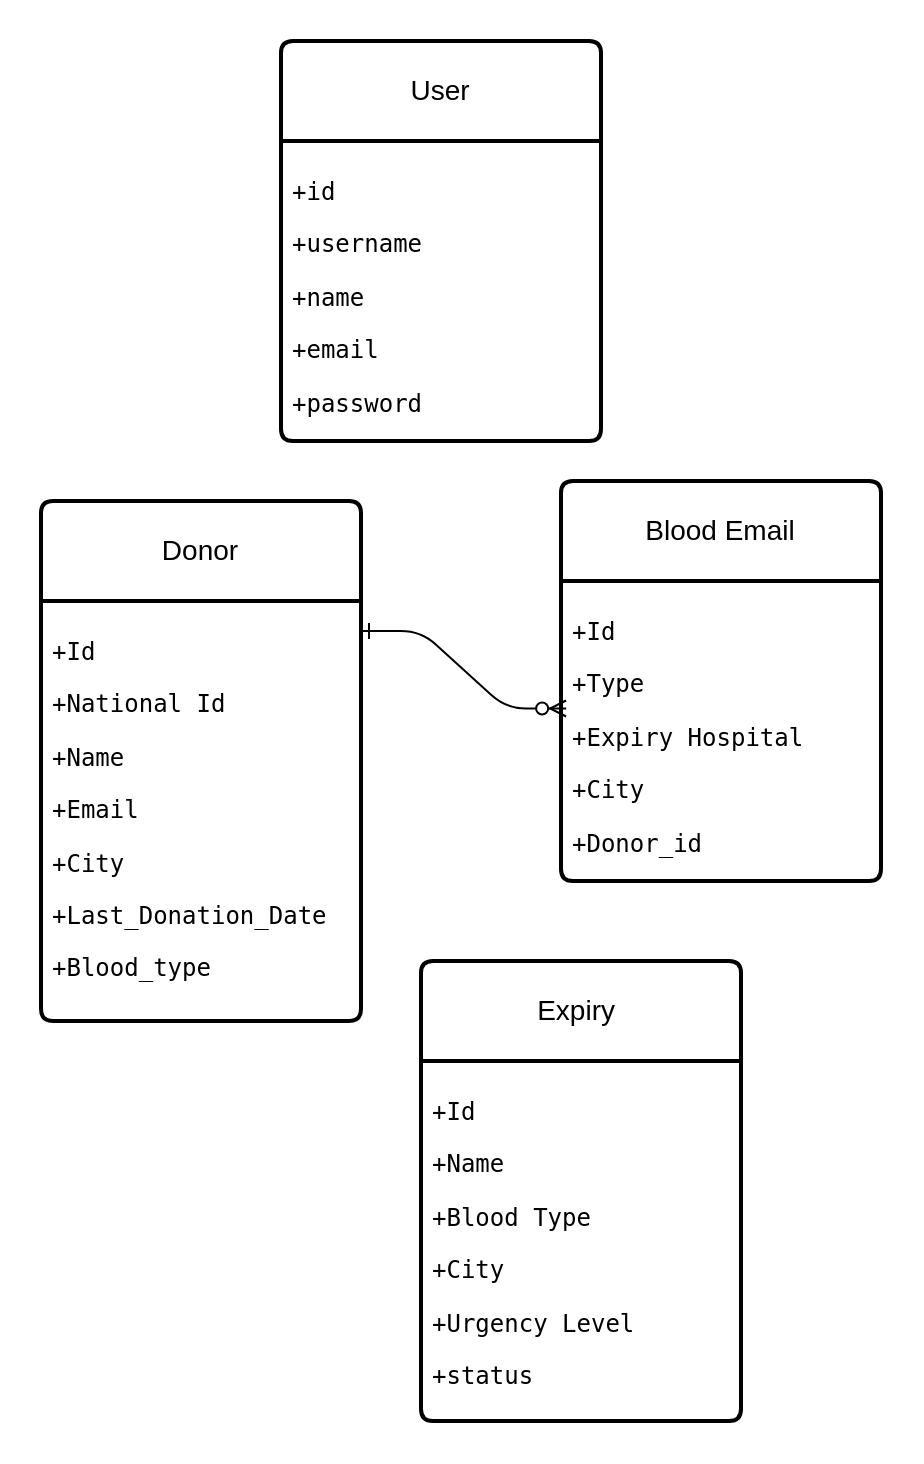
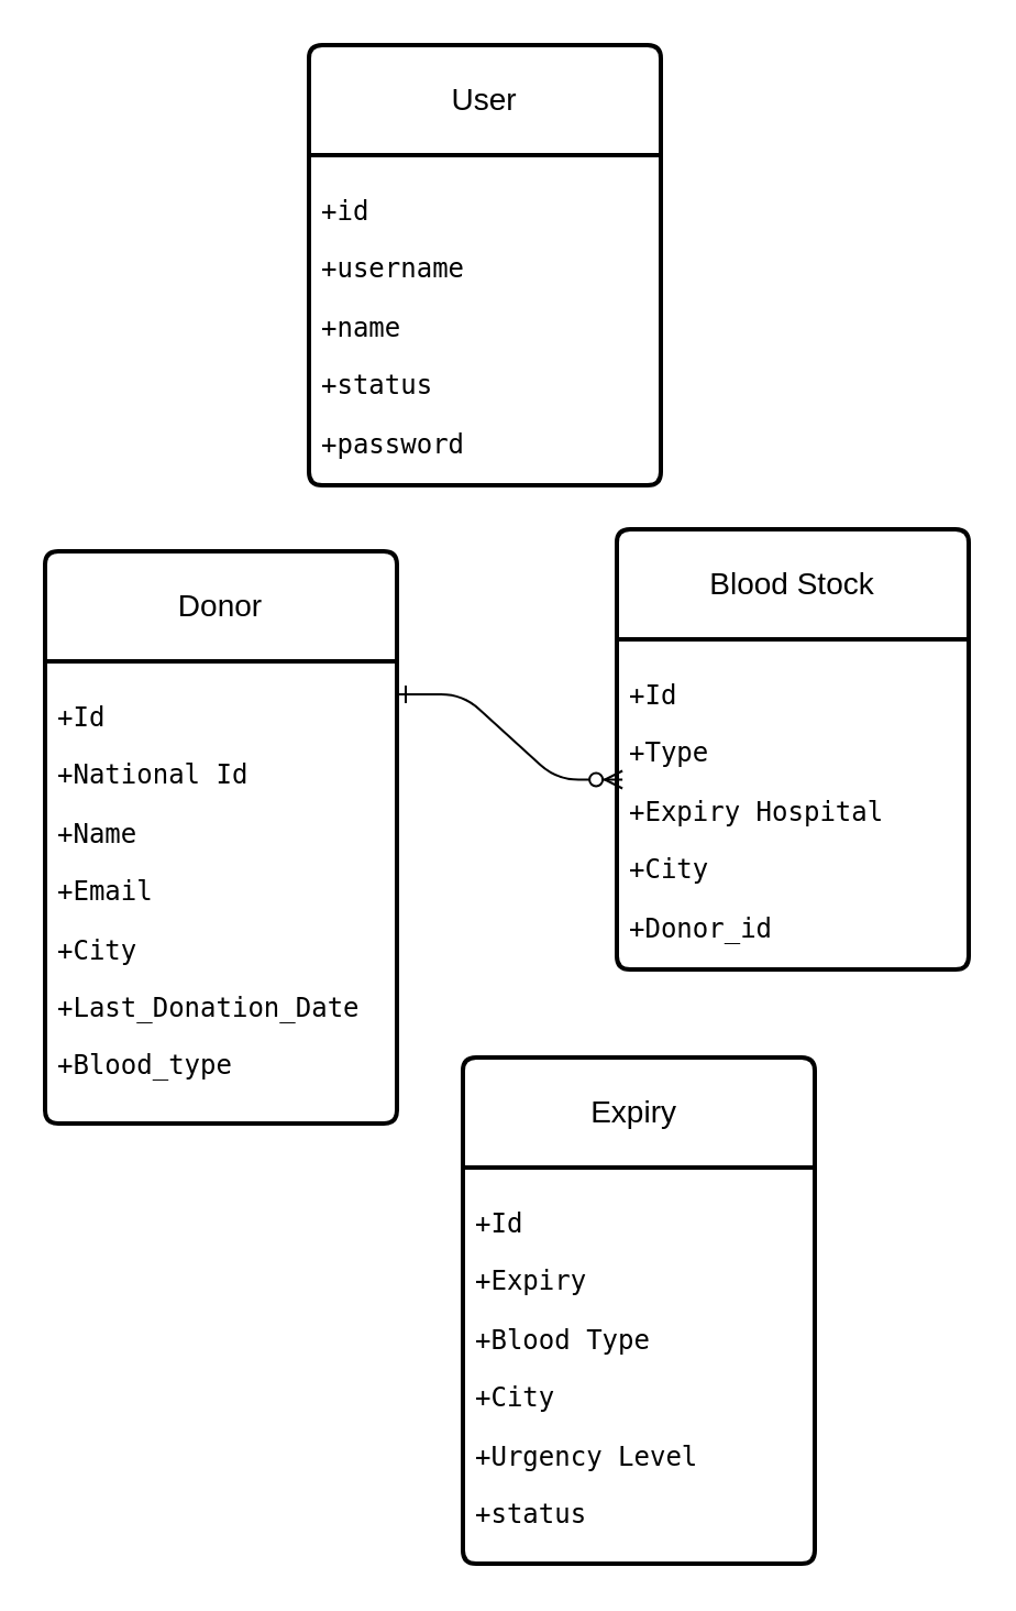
  <mxCell id="0" />
  <mxCell id="1" parent="0" />
  <mxCell id="2" value="" style="edgeStyle=entityRelationEdgeStyle;endArrow=ERzeroToMany;startArrow=ERone;endFill=1;startFill=0;entryX=0.016;entryY=0.425;entryDx=0;entryDy=0;entryPerimeter=0;" edge="1" parent="1" target="6"><mxGeometry width="100" height="100" relative="1" as="geometry"><mxPoint x="180" y="315" as="sourcePoint" /><mxPoint x="270" y="355" as="targetPoint" /></mxGeometry></mxCell>
  <mxCell id="3" value="Donor" style="swimlane;childLayout=stackLayout;horizontal=1;startSize=50;horizontalStack=0;rounded=1;fontSize=14;fontStyle=0;strokeWidth=2;resizeParent=0;resizeLast=1;shadow=0;dashed=0;align=center;arcSize=4;whiteSpace=wrap;html=1;" vertex="1" parent="1"><mxGeometry x="20" y="250" width="160" height="260" as="geometry" /></mxCell>
  <mxCell id="4" value="&lt;pre&gt;&lt;span style=&quot;background-color: light-dark(transparent, rgb(0, 0, 0));&quot;&gt;&lt;font style=&quot;color: light-dark(rgb(0, 0, 0), rgb(255, 255, 255));&quot;&gt;+Id&lt;/font&gt;&lt;/span&gt;&lt;/pre&gt;&lt;pre&gt;&lt;span style=&quot;background-color: light-dark(transparent, rgb(0, 0, 0));&quot;&gt;&lt;font style=&quot;color: light-dark(rgb(0, 0, 0), rgb(255, 255, 255));&quot;&gt;+National Id&lt;/font&gt;&lt;/span&gt;&lt;/pre&gt;&lt;pre&gt;&lt;span style=&quot;background-color: light-dark(transparent, rgb(0, 0, 0));&quot;&gt;&lt;font style=&quot;color: light-dark(rgb(0, 0, 0), rgb(255, 255, 255));&quot;&gt;+Name&lt;/font&gt;&lt;/span&gt;&lt;/pre&gt;&lt;pre&gt;&lt;span style=&quot;background-color: light-dark(transparent, rgb(0, 0, 0));&quot;&gt;&lt;font style=&quot;color: light-dark(rgb(0, 0, 0), rgb(255, 255, 255));&quot;&gt;+Email&lt;/font&gt;&lt;/span&gt;&lt;/pre&gt;&lt;pre&gt;&lt;span style=&quot;background-color: light-dark(transparent, rgb(0, 0, 0));&quot;&gt;&lt;font style=&quot;color: light-dark(rgb(0, 0, 0), rgb(255, 255, 255));&quot;&gt;+City&lt;/font&gt;&lt;/span&gt;&lt;/pre&gt;&lt;pre&gt;&lt;span style=&quot;background-color: light-dark(transparent, rgb(0, 0, 0));&quot;&gt;&lt;font style=&quot;color: light-dark(rgb(0, 0, 0), rgb(255, 255, 255));&quot;&gt;+Last_Donation_Date&lt;/font&gt;&lt;/span&gt;&lt;/pre&gt;&lt;pre&gt;&lt;span style=&quot;background-color: light-dark(transparent, rgb(0, 0, 0));&quot;&gt;&lt;font style=&quot;color: light-dark(rgb(0, 0, 0), rgb(255, 255, 255));&quot;&gt;+Blood_type&lt;/font&gt;&lt;/span&gt;&lt;/pre&gt;" style="align=left;strokeColor=none;fillColor=none;spacingLeft=4;spacingRight=4;fontSize=12;verticalAlign=top;resizable=0;rotatable=0;part=1;html=1;whiteSpace=wrap;" vertex="1" parent="3"><mxGeometry y="50" width="160" height="210" as="geometry" /></mxCell>
- <mxCell id="5" value="Blood Email" style="swimlane;childLayout=stackLayout;horizontal=1;startSize=50;horizontalStack=0;rounded=1;fontSize=14;fontStyle=0;strokeWidth=2;resizeParent=0;resizeLast=1;shadow=0;dashed=0;align=center;arcSize=4;whiteSpace=wrap;html=1;" vertex="1" parent="1"><mxGeometry x="280" y="240" width="160" height="200" as="geometry" /></mxCell>
+ <mxCell id="5" value="Blood Stock" style="swimlane;childLayout=stackLayout;horizontal=1;startSize=50;horizontalStack=0;rounded=1;fontSize=14;fontStyle=0;strokeWidth=2;resizeParent=0;resizeLast=1;shadow=0;dashed=0;align=center;arcSize=4;whiteSpace=wrap;html=1;" vertex="1" parent="1"><mxGeometry x="280" y="240" width="160" height="200" as="geometry" /></mxCell>
  <mxCell id="6" value="&lt;pre&gt;&lt;span style=&quot;background-color: light-dark(transparent, rgb(0, 0, 0));&quot;&gt;&lt;font style=&quot;color: light-dark(rgb(0, 0, 0), rgb(255, 255, 255));&quot;&gt;+Id&lt;/font&gt;&lt;/span&gt;&lt;/pre&gt;&lt;pre&gt;&lt;span style=&quot;background-color: light-dark(transparent, rgb(0, 0, 0));&quot;&gt;&lt;font style=&quot;color: light-dark(rgb(0, 0, 0), rgb(255, 255, 255));&quot;&gt;+Type&lt;/font&gt;&lt;/span&gt;&lt;/pre&gt;&lt;pre&gt;&lt;span style=&quot;background-color: light-dark(transparent, rgb(0, 0, 0));&quot;&gt;&lt;font style=&quot;color: light-dark(rgb(0, 0, 0), rgb(255, 255, 255));&quot;&gt;+Expiry Hospital&lt;/font&gt;&lt;/span&gt;&lt;/pre&gt;&lt;pre&gt;&lt;span style=&quot;background-color: light-dark(transparent, rgb(0, 0, 0));&quot;&gt;&lt;font style=&quot;color: light-dark(rgb(0, 0, 0), rgb(255, 255, 255));&quot;&gt;+City&lt;/font&gt;&lt;/span&gt;&lt;/pre&gt;&lt;pre&gt;&lt;span style=&quot;background-color: light-dark(transparent, rgb(0, 0, 0));&quot;&gt;&lt;font style=&quot;color: light-dark(rgb(0, 0, 0), rgb(255, 255, 255));&quot;&gt;+Donor_id&lt;/font&gt;&lt;/span&gt;&lt;/pre&gt;" style="align=left;strokeColor=none;fillColor=none;spacingLeft=4;spacingRight=4;fontSize=12;verticalAlign=top;resizable=0;rotatable=0;part=1;html=1;whiteSpace=wrap;" vertex="1" parent="5"><mxGeometry y="50" width="160" height="150" as="geometry" /></mxCell>
  <mxCell id="7" value="Expiry&amp;nbsp;" style="swimlane;childLayout=stackLayout;horizontal=1;startSize=50;horizontalStack=0;rounded=1;fontSize=14;fontStyle=0;strokeWidth=2;resizeParent=0;resizeLast=1;shadow=0;dashed=0;align=center;arcSize=4;whiteSpace=wrap;html=1;" vertex="1" parent="1"><mxGeometry x="210" y="480" width="160" height="230" as="geometry" /></mxCell>
- <mxCell id="8" value="&lt;pre&gt;&lt;span style=&quot;background-color: light-dark(transparent, rgb(0, 0, 0));&quot;&gt;&lt;font style=&quot;color: light-dark(rgb(0, 0, 0), rgb(255, 255, 255));&quot;&gt;+Id&lt;/font&gt;&lt;/span&gt;&lt;/pre&gt;&lt;pre&gt;&lt;span style=&quot;background-color: light-dark(transparent, rgb(0, 0, 0));&quot;&gt;&lt;font style=&quot;color: light-dark(rgb(0, 0, 0), rgb(255, 255, 255));&quot;&gt;+Name&lt;/font&gt;&lt;/span&gt;&lt;/pre&gt;&lt;pre&gt;&lt;span style=&quot;background-color: light-dark(transparent, rgb(0, 0, 0));&quot;&gt;&lt;font style=&quot;color: light-dark(rgb(0, 0, 0), rgb(255, 255, 255));&quot;&gt;+Blood Type&lt;/font&gt;&lt;/span&gt;&lt;/pre&gt;&lt;pre&gt;&lt;span style=&quot;background-color: light-dark(transparent, rgb(0, 0, 0));&quot;&gt;&lt;font style=&quot;color: light-dark(rgb(0, 0, 0), rgb(255, 255, 255));&quot;&gt;+City&lt;/font&gt;&lt;/span&gt;&lt;/pre&gt;&lt;pre&gt;&lt;span style=&quot;background-color: light-dark(transparent, rgb(0, 0, 0));&quot;&gt;&lt;font style=&quot;color: light-dark(rgb(0, 0, 0), rgb(255, 255, 255));&quot;&gt;+Urgency Level&lt;/font&gt;&lt;/span&gt;&lt;/pre&gt;&lt;pre&gt;&lt;span style=&quot;background-color: light-dark(transparent, rgb(0, 0, 0));&quot;&gt;&lt;font style=&quot;color: light-dark(rgb(0, 0, 0), rgb(255, 255, 255));&quot;&gt;+status&lt;/font&gt;&lt;/span&gt;&lt;/pre&gt;" style="align=left;strokeColor=none;fillColor=none;spacingLeft=4;spacingRight=4;fontSize=12;verticalAlign=top;resizable=0;rotatable=0;part=1;html=1;whiteSpace=wrap;" vertex="1" parent="7"><mxGeometry y="50" width="160" height="180" as="geometry" /></mxCell>
+ <mxCell id="8" value="&lt;pre&gt;&lt;span style=&quot;background-color: light-dark(transparent, rgb(0, 0, 0));&quot;&gt;&lt;font style=&quot;color: light-dark(rgb(0, 0, 0), rgb(255, 255, 255));&quot;&gt;+Id&lt;/font&gt;&lt;/span&gt;&lt;/pre&gt;&lt;pre&gt;&lt;span style=&quot;background-color: light-dark(transparent, rgb(0, 0, 0));&quot;&gt;&lt;font style=&quot;color: light-dark(rgb(0, 0, 0), rgb(255, 255, 255));&quot;&gt;+Expiry&lt;/font&gt;&lt;/span&gt;&lt;/pre&gt;&lt;pre&gt;&lt;span style=&quot;background-color: light-dark(transparent, rgb(0, 0, 0));&quot;&gt;&lt;font style=&quot;color: light-dark(rgb(0, 0, 0), rgb(255, 255, 255));&quot;&gt;+Blood Type&lt;/font&gt;&lt;/span&gt;&lt;/pre&gt;&lt;pre&gt;&lt;span style=&quot;background-color: light-dark(transparent, rgb(0, 0, 0));&quot;&gt;&lt;font style=&quot;color: light-dark(rgb(0, 0, 0), rgb(255, 255, 255));&quot;&gt;+City&lt;/font&gt;&lt;/span&gt;&lt;/pre&gt;&lt;pre&gt;&lt;span style=&quot;background-color: light-dark(transparent, rgb(0, 0, 0));&quot;&gt;&lt;font style=&quot;color: light-dark(rgb(0, 0, 0), rgb(255, 255, 255));&quot;&gt;+Urgency Level&lt;/font&gt;&lt;/span&gt;&lt;/pre&gt;&lt;pre&gt;&lt;span style=&quot;background-color: light-dark(transparent, rgb(0, 0, 0));&quot;&gt;&lt;font style=&quot;color: light-dark(rgb(0, 0, 0), rgb(255, 255, 255));&quot;&gt;+status&lt;/font&gt;&lt;/span&gt;&lt;/pre&gt;" style="align=left;strokeColor=none;fillColor=none;spacingLeft=4;spacingRight=4;fontSize=12;verticalAlign=top;resizable=0;rotatable=0;part=1;html=1;whiteSpace=wrap;" vertex="1" parent="7"><mxGeometry y="50" width="160" height="180" as="geometry" /></mxCell>
  <mxCell id="9" value="User" style="swimlane;childLayout=stackLayout;horizontal=1;startSize=50;horizontalStack=0;rounded=1;fontSize=14;fontStyle=0;strokeWidth=2;resizeParent=0;resizeLast=1;shadow=0;dashed=0;align=center;arcSize=4;whiteSpace=wrap;html=1;" vertex="1" parent="1"><mxGeometry x="140" y="20" width="160" height="200" as="geometry" /></mxCell>
- <mxCell id="10" value="&lt;pre&gt;&lt;span style=&quot;background-color: light-dark(transparent, rgb(0, 0, 0));&quot;&gt;&lt;font style=&quot;color: light-dark(rgb(0, 0, 0), rgb(255, 255, 255));&quot;&gt;+id&lt;/font&gt;&lt;/span&gt;&lt;/pre&gt;&lt;pre&gt;&lt;span style=&quot;background-color: light-dark(transparent, rgb(0, 0, 0));&quot;&gt;&lt;font style=&quot;color: light-dark(rgb(0, 0, 0), rgb(255, 255, 255));&quot;&gt;+username&lt;/font&gt;&lt;/span&gt;&lt;/pre&gt;&lt;pre&gt;&lt;span style=&quot;background-color: light-dark(transparent, rgb(0, 0, 0));&quot;&gt;&lt;font style=&quot;color: light-dark(rgb(0, 0, 0), rgb(255, 255, 255));&quot;&gt;+name&lt;/font&gt;&lt;/span&gt;&lt;/pre&gt;&lt;pre&gt;&lt;span style=&quot;background-color: light-dark(transparent, rgb(0, 0, 0));&quot;&gt;&lt;font style=&quot;color: light-dark(rgb(0, 0, 0), rgb(255, 255, 255));&quot;&gt;+email&lt;/font&gt;&lt;/span&gt;&lt;/pre&gt;&lt;pre&gt;&lt;span style=&quot;background-color: light-dark(transparent, rgb(0, 0, 0));&quot;&gt;&lt;font style=&quot;color: light-dark(rgb(0, 0, 0), rgb(255, 255, 255));&quot;&gt;+password&lt;/font&gt;&lt;/span&gt;&lt;/pre&gt;" style="align=left;strokeColor=none;fillColor=none;spacingLeft=4;spacingRight=4;fontSize=12;verticalAlign=top;resizable=0;rotatable=0;part=1;html=1;whiteSpace=wrap;" vertex="1" parent="9"><mxGeometry y="50" width="160" height="150" as="geometry" /></mxCell>
+ <mxCell id="10" value="&lt;pre&gt;&lt;span style=&quot;background-color: light-dark(transparent, rgb(0, 0, 0));&quot;&gt;&lt;font style=&quot;color: light-dark(rgb(0, 0, 0), rgb(255, 255, 255));&quot;&gt;+id&lt;/font&gt;&lt;/span&gt;&lt;/pre&gt;&lt;pre&gt;&lt;span style=&quot;background-color: light-dark(transparent, rgb(0, 0, 0));&quot;&gt;&lt;font style=&quot;color: light-dark(rgb(0, 0, 0), rgb(255, 255, 255));&quot;&gt;+username&lt;/font&gt;&lt;/span&gt;&lt;/pre&gt;&lt;pre&gt;&lt;span style=&quot;background-color: light-dark(transparent, rgb(0, 0, 0));&quot;&gt;&lt;font style=&quot;color: light-dark(rgb(0, 0, 0), rgb(255, 255, 255));&quot;&gt;+name&lt;/font&gt;&lt;/span&gt;&lt;/pre&gt;&lt;pre&gt;&lt;span style=&quot;background-color: light-dark(transparent, rgb(0, 0, 0));&quot;&gt;&lt;font style=&quot;color: light-dark(rgb(0, 0, 0), rgb(255, 255, 255));&quot;&gt;+status&lt;/font&gt;&lt;/span&gt;&lt;/pre&gt;&lt;pre&gt;&lt;span style=&quot;background-color: light-dark(transparent, rgb(0, 0, 0));&quot;&gt;&lt;font style=&quot;color: light-dark(rgb(0, 0, 0), rgb(255, 255, 255));&quot;&gt;+password&lt;/font&gt;&lt;/span&gt;&lt;/pre&gt;" style="align=left;strokeColor=none;fillColor=none;spacingLeft=4;spacingRight=4;fontSize=12;verticalAlign=top;resizable=0;rotatable=0;part=1;html=1;whiteSpace=wrap;" vertex="1" parent="9"><mxGeometry y="50" width="160" height="150" as="geometry" /></mxCell>
